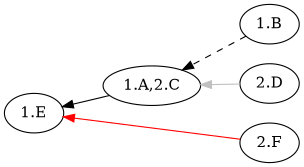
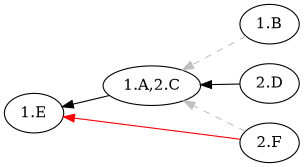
  digraph {
    rankdir=RL
    edge [color=grey style=filled]
    "1.B"
    "1.A,2.C"
    "2.D"
    "1.E"
    "2.F"
-   "1.B" -> "1.A,2.C" [color=black style=dashed]
+   "1.B" -> "1.A,2.C" [style=dashed]
    "1.A,2.C" -> "1.E" [color=black]
-   "2.D" -> "1.A,2.C"
+   "2.D" -> "1.A,2.C" [color=black]
+   "2.F" -> "1.A,2.C" [style=dashed]
    "2.F" -> "1.E" [color=red]
  }
